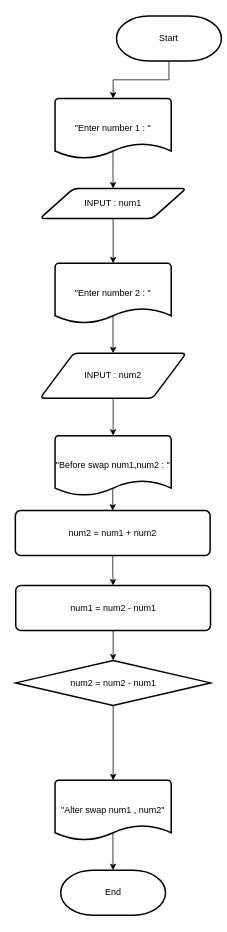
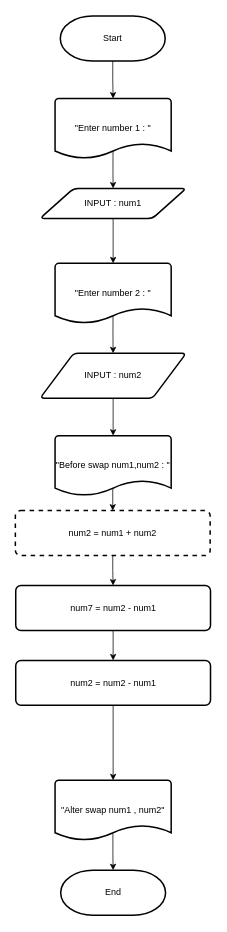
  <mxCell id="0" />
  <mxCell id="1" parent="0" />
- <mxCell id="2" value="Start" style="strokeWidth=2;html=1;shape=mxgraph.flowchart.terminator;whiteSpace=wrap;" vertex="1" parent="1"><mxGeometry x="155" y="20" width="140" height="60" as="geometry" /></mxCell>
+ <mxCell id="2" value="Start" style="strokeWidth=2;html=1;shape=mxgraph.flowchart.terminator;whiteSpace=wrap;" vertex="1" parent="1"><mxGeometry x="80" y="20" width="140" height="60" as="geometry" /></mxCell>
  <mxCell id="3" style="edgeStyle=orthogonalEdgeStyle;rounded=0;orthogonalLoop=1;jettySize=auto;html=1;entryX=0.5;entryY=0;entryDx=0;entryDy=0;exitX=0.499;exitY=0.877;exitDx=0;exitDy=0;exitPerimeter=0;" edge="1" parent="1" source="4" target="6"><mxGeometry relative="1" as="geometry" /></mxCell>
  <mxCell id="4" value="&quot;Enter number 1 : &quot;" style="strokeWidth=2;html=1;shape=mxgraph.flowchart.document2;whiteSpace=wrap;size=0.25;" vertex="1" parent="1"><mxGeometry x="73" y="130" width="155" height="80" as="geometry" /></mxCell>
  <mxCell id="5" style="edgeStyle=orthogonalEdgeStyle;rounded=0;orthogonalLoop=1;jettySize=auto;html=1;exitX=0.5;exitY=1;exitDx=0;exitDy=0;exitPerimeter=0;entryX=0.5;entryY=0;entryDx=0;entryDy=0;entryPerimeter=0;" edge="1" parent="1" source="2" target="4"><mxGeometry relative="1" as="geometry" /></mxCell>
  <mxCell id="6" value="INPUT : num1" style="shape=parallelogram;html=1;strokeWidth=2;perimeter=parallelogramPerimeter;whiteSpace=wrap;rounded=1;arcSize=12;size=0.23;" vertex="1" parent="1"><mxGeometry x="53" y="250" width="195" height="40" as="geometry" /></mxCell>
  <mxCell id="7" style="edgeStyle=orthogonalEdgeStyle;rounded=0;orthogonalLoop=1;jettySize=auto;html=1;entryX=0.5;entryY=0;entryDx=0;entryDy=0;exitX=0.499;exitY=0.83;exitDx=0;exitDy=0;exitPerimeter=0;" edge="1" parent="1" source="8" target="9"><mxGeometry relative="1" as="geometry" /></mxCell>
  <mxCell id="8" value="&quot;Enter number 2 : &quot;" style="strokeWidth=2;html=1;shape=mxgraph.flowchart.document2;whiteSpace=wrap;size=0.25;" vertex="1" parent="1"><mxGeometry x="73" y="350" width="155" height="80" as="geometry" /></mxCell>
  <mxCell id="9" value="INPUT : num2" style="shape=parallelogram;html=1;strokeWidth=2;perimeter=parallelogramPerimeter;whiteSpace=wrap;rounded=1;arcSize=12;size=0.23;" vertex="1" parent="1"><mxGeometry x="53" y="470" width="195" height="60" as="geometry" /></mxCell>
  <mxCell id="10" style="edgeStyle=orthogonalEdgeStyle;rounded=0;orthogonalLoop=1;jettySize=auto;html=1;entryX=0.5;entryY=0;entryDx=0;entryDy=0;entryPerimeter=0;" edge="1" parent="1" source="6" target="8"><mxGeometry relative="1" as="geometry" /></mxCell>
  <mxCell id="11" style="edgeStyle=orthogonalEdgeStyle;rounded=0;orthogonalLoop=1;jettySize=auto;html=1;entryX=0.5;entryY=0;entryDx=0;entryDy=0;" edge="1" parent="1" source="12" target="19"><mxGeometry relative="1" as="geometry" /></mxCell>
- <mxCell id="12" value="num2 = num1 + num2" style="rounded=1;whiteSpace=wrap;html=1;absoluteArcSize=1;arcSize=14;strokeWidth=2;" vertex="1" parent="1"><mxGeometry x="20" y="680" width="260" height="60" as="geometry" /></mxCell>
+ <mxCell id="12" value="num2 = num1 + num2" style="rounded=1;whiteSpace=wrap;html=1;absoluteArcSize=1;arcSize=14;strokeWidth=2;dashed=1;" vertex="1" parent="1"><mxGeometry x="20" y="680" width="260" height="60" as="geometry" /></mxCell>
  <mxCell id="13" value="&quot;Alter swap num1 , num2&lt;span style=&quot;background-color: transparent; color: light-dark(rgb(0, 0, 0), rgb(255, 255, 255));&quot;&gt;&quot;&lt;/span&gt;" style="strokeWidth=2;html=1;shape=mxgraph.flowchart.document2;whiteSpace=wrap;size=0.25;" vertex="1" parent="1"><mxGeometry x="73" y="1040" width="155" height="80" as="geometry" /></mxCell>
  <mxCell id="14" style="edgeStyle=orthogonalEdgeStyle;rounded=0;orthogonalLoop=1;jettySize=auto;html=1;entryX=0.5;entryY=0;entryDx=0;entryDy=0;entryPerimeter=0;exitX=0.498;exitY=0.887;exitDx=0;exitDy=0;exitPerimeter=0;" edge="1" parent="1" source="13"><mxGeometry relative="1" as="geometry"><mxPoint x="150.5" y="1160" as="targetPoint" /></mxGeometry></mxCell>
  <mxCell id="15" value="End" style="strokeWidth=2;html=1;shape=mxgraph.flowchart.terminator;whiteSpace=wrap;" vertex="1" parent="1"><mxGeometry x="80.5" y="1160" width="140" height="60" as="geometry" /></mxCell>
  <mxCell id="16" style="edgeStyle=orthogonalEdgeStyle;rounded=0;orthogonalLoop=1;jettySize=auto;html=1;entryX=0.5;entryY=0;entryDx=0;entryDy=0;exitX=0.511;exitY=0.876;exitDx=0;exitDy=0;exitPerimeter=0;" edge="1" parent="1" source="17" target="12"><mxGeometry relative="1" as="geometry" /></mxCell>
  <mxCell id="17" value="&quot;Before swap num1,num2 : &quot;" style="strokeWidth=2;html=1;shape=mxgraph.flowchart.document2;whiteSpace=wrap;size=0.25;" vertex="1" parent="1"><mxGeometry x="73" y="580" width="155" height="80" as="geometry" /></mxCell>
  <mxCell id="18" style="edgeStyle=orthogonalEdgeStyle;rounded=0;orthogonalLoop=1;jettySize=auto;html=1;entryX=0.5;entryY=0;entryDx=0;entryDy=0;" edge="1" parent="1" source="19" target="20"><mxGeometry relative="1" as="geometry" /></mxCell>
- <mxCell id="19" value="num1 = num2 - num1" style="rounded=1;whiteSpace=wrap;html=1;absoluteArcSize=1;arcSize=14;strokeWidth=2;" vertex="1" parent="1"><mxGeometry x="20.5" y="780" width="260" height="60" as="geometry" /></mxCell>
- <mxCell id="20" value="num2 = num2 - num1" style="rhombus;whiteSpace=wrap;html=1;absoluteArcSize=1;arcSize=14;strokeWidth=2;" vertex="1" parent="1"><mxGeometry x="20.5" y="880" width="260" height="60" as="geometry" /></mxCell>
+ <mxCell id="19" value="num7 = num2 - num1" style="rounded=1;whiteSpace=wrap;html=1;absoluteArcSize=1;arcSize=14;strokeWidth=2;" vertex="1" parent="1"><mxGeometry x="20.5" y="780" width="260" height="60" as="geometry" /></mxCell>
+ <mxCell id="20" value="num2 = num2 - num1" style="rounded=1;whiteSpace=wrap;html=1;absoluteArcSize=1;arcSize=14;strokeWidth=2;" vertex="1" parent="1"><mxGeometry x="20.5" y="880" width="260" height="60" as="geometry" /></mxCell>
  <mxCell id="21" style="edgeStyle=orthogonalEdgeStyle;rounded=0;orthogonalLoop=1;jettySize=auto;html=1;entryX=0.5;entryY=0;entryDx=0;entryDy=0;entryPerimeter=0;" edge="1" parent="1" source="9" target="17"><mxGeometry relative="1" as="geometry" /></mxCell>
  <mxCell id="22" style="edgeStyle=orthogonalEdgeStyle;rounded=0;orthogonalLoop=1;jettySize=auto;html=1;entryX=0.5;entryY=0;entryDx=0;entryDy=0;entryPerimeter=0;" edge="1" parent="1" source="20" target="13"><mxGeometry relative="1" as="geometry" /></mxCell>
